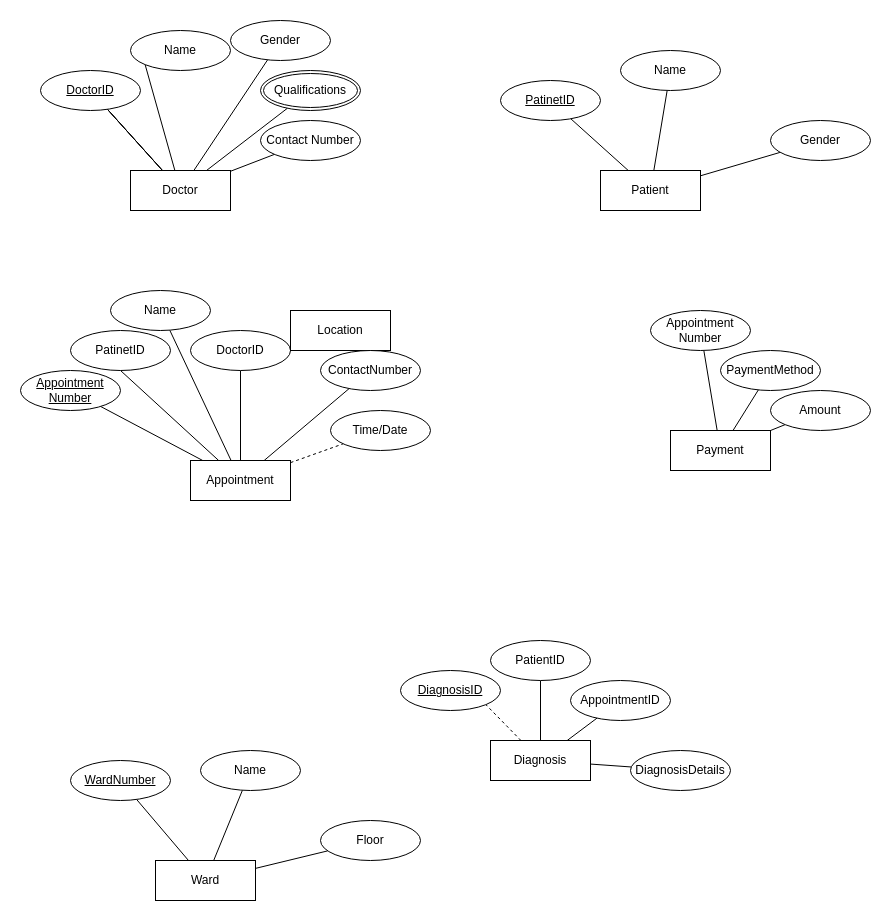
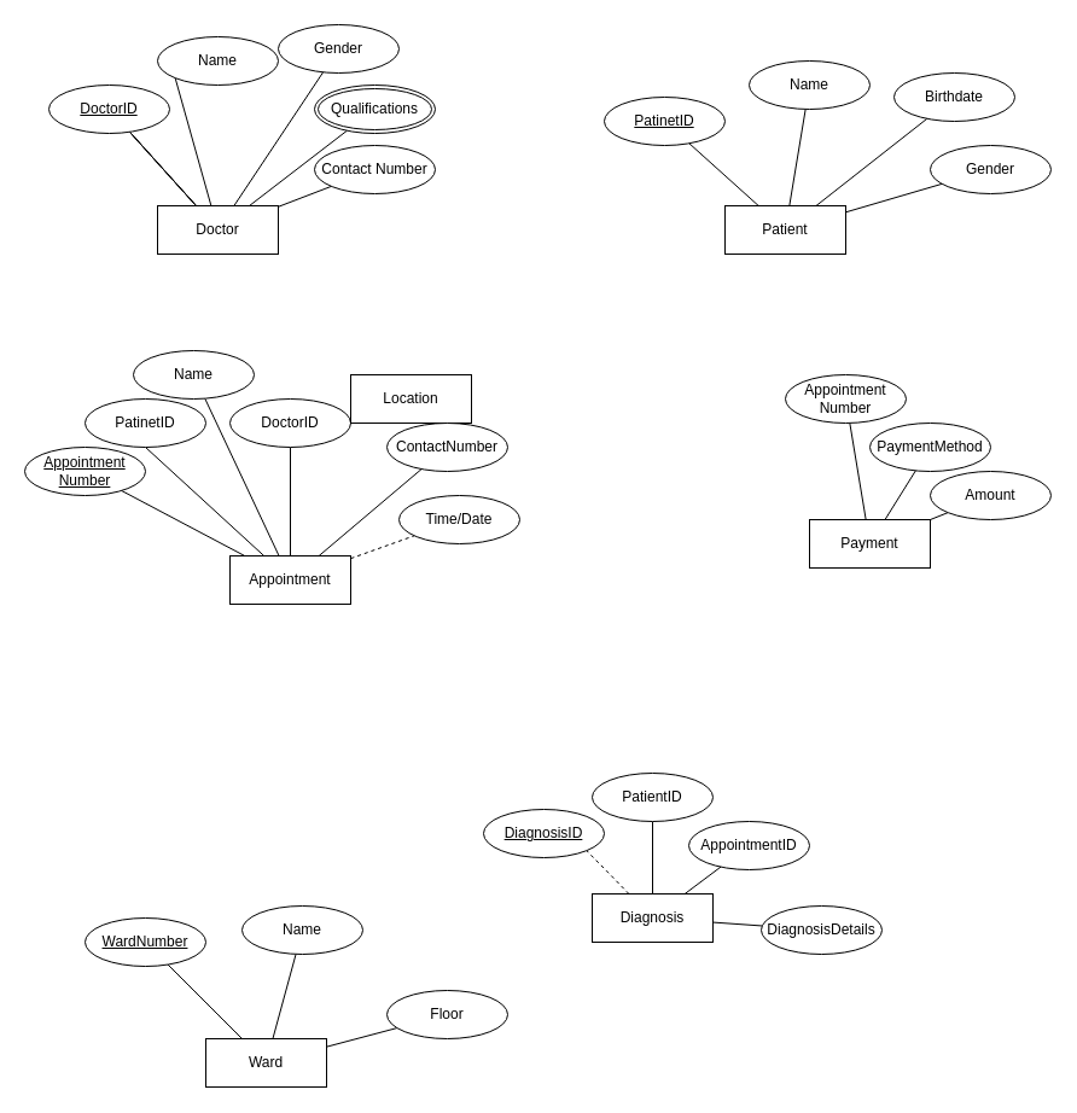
  <mxCell id="0" />
  <mxCell id="1" parent="0" />
  <mxCell id="2" value="" style="edgeStyle=none;rounded=0;orthogonalLoop=1;jettySize=auto;html=1;endArrow=none;endFill=0;" edge="1" parent="1" source="8" target="31"><mxGeometry relative="1" as="geometry" /></mxCell>
  <mxCell id="3" value="" style="edgeStyle=none;rounded=0;orthogonalLoop=1;jettySize=auto;html=1;endArrow=none;endFill=0;" edge="1" parent="1" source="8" target="31"><mxGeometry relative="1" as="geometry" /></mxCell>
  <mxCell id="4" style="edgeStyle=none;rounded=0;orthogonalLoop=1;jettySize=auto;html=1;entryX=0;entryY=1;entryDx=0;entryDy=0;endArrow=none;endFill=0;" edge="1" parent="1" source="8" target="32"><mxGeometry relative="1" as="geometry" /></mxCell>
  <mxCell id="5" style="edgeStyle=none;rounded=0;orthogonalLoop=1;jettySize=auto;html=1;endArrow=none;endFill=0;" edge="1" parent="1" source="8" target="33"><mxGeometry relative="1" as="geometry" /></mxCell>
  <mxCell id="6" style="edgeStyle=none;rounded=0;orthogonalLoop=1;jettySize=auto;html=1;endArrow=none;endFill=0;" edge="1" parent="1" source="8" target="34"><mxGeometry relative="1" as="geometry"><mxPoint x="340" y="170" as="targetPoint" /></mxGeometry></mxCell>
  <mxCell id="7" style="edgeStyle=none;rounded=0;orthogonalLoop=1;jettySize=auto;html=1;endArrow=none;endFill=0;" edge="1" parent="1" source="8" target="35"><mxGeometry relative="1" as="geometry" /></mxCell>
  <mxCell id="8" value="Doctor" style="whiteSpace=wrap;html=1;align=center;" vertex="1" parent="1"><mxGeometry x="130" y="170" width="100" height="40" as="geometry" /></mxCell>
  <mxCell id="9" style="edgeStyle=none;rounded=0;orthogonalLoop=1;jettySize=auto;html=1;endArrow=none;endFill=0;" edge="1" parent="1" source="13" target="36"><mxGeometry relative="1" as="geometry" /></mxCell>
  <mxCell id="10" style="edgeStyle=none;rounded=0;orthogonalLoop=1;jettySize=auto;html=1;endArrow=none;endFill=0;" edge="1" parent="1" source="13" target="37"><mxGeometry relative="1" as="geometry" /></mxCell>
+ <mxCell id="11" style="edgeStyle=none;rounded=0;orthogonalLoop=1;jettySize=auto;html=1;endArrow=none;endFill=0;" edge="1" parent="1" source="13" target="39"><mxGeometry relative="1" as="geometry" /></mxCell>
  <mxCell id="12" style="edgeStyle=none;rounded=0;orthogonalLoop=1;jettySize=auto;html=1;endArrow=none;endFill=0;" edge="1" parent="1" source="13" target="38"><mxGeometry relative="1" as="geometry" /></mxCell>
  <mxCell id="13" value="Patient" style="whiteSpace=wrap;html=1;align=center;" vertex="1" parent="1"><mxGeometry x="600" y="170" width="100" height="40" as="geometry" /></mxCell>
  <mxCell id="14" style="edgeStyle=none;rounded=0;orthogonalLoop=1;jettySize=auto;html=1;endArrow=none;endFill=0;" edge="1" parent="1" source="20" target="40"><mxGeometry relative="1" as="geometry" /></mxCell>
  <mxCell id="15" style="edgeStyle=none;rounded=0;orthogonalLoop=1;jettySize=auto;html=1;entryX=0.5;entryY=1;entryDx=0;entryDy=0;endArrow=none;endFill=0;" edge="1" parent="1" source="20" target="41"><mxGeometry relative="1" as="geometry" /></mxCell>
  <mxCell id="16" style="edgeStyle=none;rounded=0;orthogonalLoop=1;jettySize=auto;html=1;endArrow=none;endFill=0;" edge="1" parent="1" source="20" target="42"><mxGeometry relative="1" as="geometry" /></mxCell>
  <mxCell id="17" style="edgeStyle=none;rounded=0;orthogonalLoop=1;jettySize=auto;html=1;endArrow=none;endFill=0;" edge="1" parent="1" source="20" target="43"><mxGeometry relative="1" as="geometry" /></mxCell>
  <mxCell id="18" style="edgeStyle=none;rounded=0;orthogonalLoop=1;jettySize=auto;html=1;endArrow=none;endFill=0;" edge="1" parent="1" source="20" target="46"><mxGeometry relative="1" as="geometry" /></mxCell>
  <mxCell id="19" style="edgeStyle=none;rounded=0;orthogonalLoop=1;jettySize=auto;html=1;endArrow=none;endFill=0;dashed=1;" edge="1" parent="1" source="20" target="45"><mxGeometry relative="1" as="geometry" /></mxCell>
  <mxCell id="20" value="Appointment" style="whiteSpace=wrap;html=1;align=center;" vertex="1" parent="1"><mxGeometry x="190" y="460" width="100" height="40" as="geometry" /></mxCell>
  <mxCell id="21" style="edgeStyle=none;rounded=0;orthogonalLoop=1;jettySize=auto;html=1;endArrow=none;endFill=0;" edge="1" parent="1" source="24" target="47"><mxGeometry relative="1" as="geometry" /></mxCell>
  <mxCell id="22" style="edgeStyle=none;rounded=0;orthogonalLoop=1;jettySize=auto;html=1;endArrow=none;endFill=0;" edge="1" parent="1" source="24" target="48"><mxGeometry relative="1" as="geometry" /></mxCell>
  <mxCell id="23" style="edgeStyle=none;rounded=0;orthogonalLoop=1;jettySize=auto;html=1;endArrow=none;endFill=0;" edge="1" parent="1" source="24" target="49"><mxGeometry relative="1" as="geometry" /></mxCell>
  <mxCell id="24" value="Payment" style="whiteSpace=wrap;html=1;align=center;" vertex="1" parent="1"><mxGeometry x="670" y="430" width="100" height="40" as="geometry" /></mxCell>
  <mxCell id="25" style="edgeStyle=none;rounded=0;orthogonalLoop=1;jettySize=auto;html=1;entryX=1;entryY=1;entryDx=0;entryDy=0;endArrow=none;endFill=0;dashed=1;" edge="1" parent="1" source="29" target="50"><mxGeometry relative="1" as="geometry" /></mxCell>
  <mxCell id="26" style="edgeStyle=none;rounded=0;orthogonalLoop=1;jettySize=auto;html=1;endArrow=none;endFill=0;" edge="1" parent="1" source="29" target="51"><mxGeometry relative="1" as="geometry" /></mxCell>
  <mxCell id="27" style="edgeStyle=none;rounded=0;orthogonalLoop=1;jettySize=auto;html=1;endArrow=none;endFill=0;" edge="1" parent="1" source="29" target="52"><mxGeometry relative="1" as="geometry" /></mxCell>
  <mxCell id="28" style="edgeStyle=none;rounded=0;orthogonalLoop=1;jettySize=auto;html=1;endArrow=none;endFill=0;" edge="1" parent="1" source="29" target="53"><mxGeometry relative="1" as="geometry" /></mxCell>
  <mxCell id="29" value="Diagnosis" style="whiteSpace=wrap;html=1;align=center;" vertex="1" parent="1"><mxGeometry x="490" y="740" width="100" height="40" as="geometry" /></mxCell>
  <mxCell id="30" style="rounded=0;orthogonalLoop=1;jettySize=auto;html=1;endArrow=none;endFill=0;" edge="1" parent="1" source="31" target="8"><mxGeometry relative="1" as="geometry" /></mxCell>
  <mxCell id="31" value="DoctorID" style="ellipse;whiteSpace=wrap;html=1;align=center;fontStyle=4;" vertex="1" parent="1"><mxGeometry x="40" y="70" width="100" height="40" as="geometry" /></mxCell>
  <mxCell id="32" value="Name" style="ellipse;whiteSpace=wrap;html=1;align=center;" vertex="1" parent="1"><mxGeometry x="130" y="30" width="100" height="40" as="geometry" /></mxCell>
  <mxCell id="33" value="Gender" style="ellipse;whiteSpace=wrap;html=1;align=center;" vertex="1" parent="1"><mxGeometry x="230" y="20" width="100" height="40" as="geometry" /></mxCell>
  <mxCell id="34" value="Qualifications" style="ellipse;shape=doubleEllipse;margin=3;whiteSpace=wrap;html=1;align=center;" vertex="1" parent="1"><mxGeometry x="260" y="70" width="100" height="40" as="geometry" /></mxCell>
  <mxCell id="35" value="Contact Number" style="ellipse;whiteSpace=wrap;html=1;align=center;" vertex="1" parent="1"><mxGeometry x="260" y="120" width="100" height="40" as="geometry" /></mxCell>
  <mxCell id="36" value="PatinetID" style="ellipse;whiteSpace=wrap;html=1;align=center;fontStyle=4;" vertex="1" parent="1"><mxGeometry x="500" y="80" width="100" height="40" as="geometry" /></mxCell>
  <mxCell id="37" value="Name" style="ellipse;whiteSpace=wrap;html=1;align=center;" vertex="1" parent="1"><mxGeometry x="620" y="50" width="100" height="40" as="geometry" /></mxCell>
  <mxCell id="38" value="Gender" style="ellipse;whiteSpace=wrap;html=1;align=center;" vertex="1" parent="1"><mxGeometry x="770" y="120" width="100" height="40" as="geometry" /></mxCell>
+ <mxCell id="39" value="Birthdate" style="ellipse;whiteSpace=wrap;html=1;align=center;" vertex="1" parent="1"><mxGeometry x="740" y="60" width="100" height="40" as="geometry" /></mxCell>
  <mxCell id="40" value="Appointment Number" style="ellipse;whiteSpace=wrap;html=1;align=center;fontStyle=4;" vertex="1" parent="1"><mxGeometry x="20" y="370" width="100" height="40" as="geometry" /></mxCell>
  <mxCell id="41" value="PatinetID" style="ellipse;whiteSpace=wrap;html=1;align=center;fontStyle=0;strokeColor=default;" vertex="1" parent="1"><mxGeometry x="70" y="330" width="100" height="40" as="geometry" /></mxCell>
  <mxCell id="42" value="Name" style="ellipse;whiteSpace=wrap;html=1;align=center;" vertex="1" parent="1"><mxGeometry x="110" y="290" width="100" height="40" as="geometry" /></mxCell>
  <mxCell id="43" value="DoctorID" style="ellipse;whiteSpace=wrap;html=1;align=center;fontStyle=0;" vertex="1" parent="1"><mxGeometry x="190" y="330" width="100" height="40" as="geometry" /></mxCell>
  <mxCell id="44" value="Location" style="whiteSpace=wrap;html=1;align=center;fontStyle=0;rounded=0;" vertex="1" parent="1"><mxGeometry x="290" y="310" width="100" height="40" as="geometry" /></mxCell>
  <mxCell id="45" value="Time/Date" style="ellipse;whiteSpace=wrap;html=1;align=center;fontStyle=0;" vertex="1" parent="1"><mxGeometry x="330" y="410" width="100" height="40" as="geometry" /></mxCell>
  <mxCell id="46" value="ContactNumber" style="ellipse;whiteSpace=wrap;html=1;align=center;fontStyle=0;" vertex="1" parent="1"><mxGeometry x="320" y="350" width="100" height="40" as="geometry" /></mxCell>
  <mxCell id="47" value="Appointment Number" style="ellipse;whiteSpace=wrap;html=1;align=center;fontStyle=0;" vertex="1" parent="1"><mxGeometry x="650" y="310" width="100" height="40" as="geometry" /></mxCell>
  <mxCell id="48" value="PaymentMethod" style="ellipse;whiteSpace=wrap;html=1;align=center;fontStyle=0;" vertex="1" parent="1"><mxGeometry x="720" y="350" width="100" height="40" as="geometry" /></mxCell>
  <mxCell id="49" value="Amount" style="ellipse;whiteSpace=wrap;html=1;align=center;fontStyle=0;" vertex="1" parent="1"><mxGeometry x="770" y="390" width="100" height="40" as="geometry" /></mxCell>
  <mxCell id="50" value="DiagnosisID" style="ellipse;whiteSpace=wrap;html=1;align=center;fontStyle=4;" vertex="1" parent="1"><mxGeometry x="400" y="670" width="100" height="40" as="geometry" /></mxCell>
  <mxCell id="51" value="PatientID" style="ellipse;whiteSpace=wrap;html=1;align=center;fontStyle=0;" vertex="1" parent="1"><mxGeometry x="490" y="640" width="100" height="40" as="geometry" /></mxCell>
  <mxCell id="52" value="AppointmentID" style="ellipse;whiteSpace=wrap;html=1;align=center;fontStyle=0;" vertex="1" parent="1"><mxGeometry x="570" y="680" width="100" height="40" as="geometry" /></mxCell>
  <mxCell id="53" value="DiagnosisDetails" style="ellipse;whiteSpace=wrap;html=1;align=center;fontStyle=0;" vertex="1" parent="1"><mxGeometry x="630" y="750" width="100" height="40" as="geometry" /></mxCell>
  <mxCell id="54" style="edgeStyle=none;rounded=0;orthogonalLoop=1;jettySize=auto;html=1;endArrow=none;endFill=0;" edge="1" parent="1" source="57" target="58"><mxGeometry relative="1" as="geometry" /></mxCell>
  <mxCell id="55" style="edgeStyle=none;rounded=0;orthogonalLoop=1;jettySize=auto;html=1;endArrow=none;endFill=0;" edge="1" parent="1" source="57" target="59"><mxGeometry relative="1" as="geometry" /></mxCell>
  <mxCell id="56" style="edgeStyle=none;rounded=0;orthogonalLoop=1;jettySize=auto;html=1;endArrow=none;endFill=0;" edge="1" parent="1" source="57" target="60"><mxGeometry relative="1" as="geometry" /></mxCell>
- <mxCell id="57" value="Ward" style="whiteSpace=wrap;html=1;align=center;" vertex="1" parent="1"><mxGeometry x="155" y="860" width="100" height="40" as="geometry" /></mxCell>
+ <mxCell id="57" value="Ward" style="whiteSpace=wrap;html=1;align=center;" vertex="1" parent="1"><mxGeometry x="170" y="860" width="100" height="40" as="geometry" /></mxCell>
  <mxCell id="58" value="WardNumber" style="ellipse;whiteSpace=wrap;html=1;align=center;fontStyle=4;" vertex="1" parent="1"><mxGeometry x="70" y="760" width="100" height="40" as="geometry" /></mxCell>
  <mxCell id="59" value="Name" style="ellipse;whiteSpace=wrap;html=1;align=center;fontStyle=0;" vertex="1" parent="1"><mxGeometry x="200" y="750" width="100" height="40" as="geometry" /></mxCell>
  <mxCell id="60" value="Floor" style="ellipse;whiteSpace=wrap;html=1;align=center;fontStyle=0;" vertex="1" parent="1"><mxGeometry x="320" y="820" width="100" height="40" as="geometry" /></mxCell>
